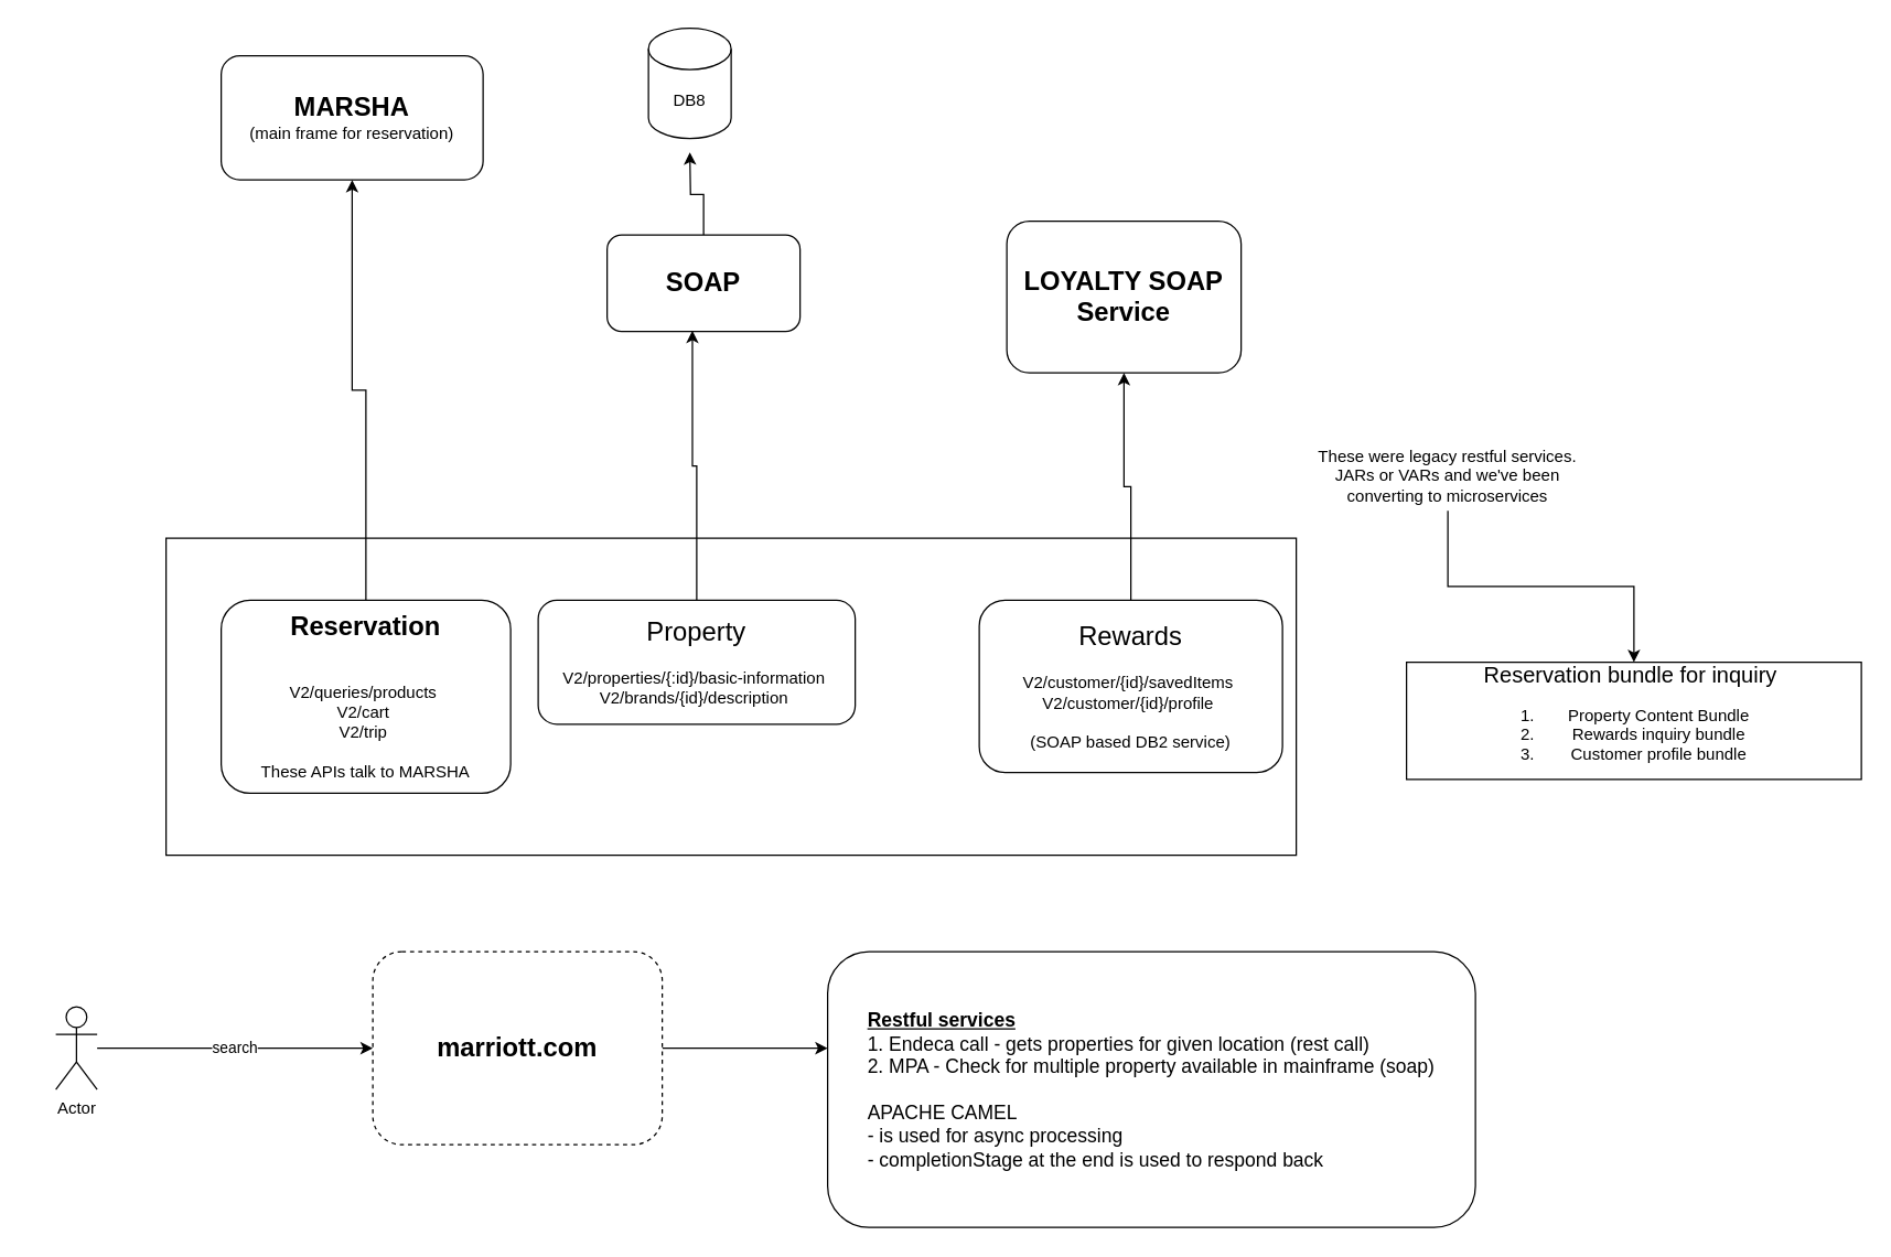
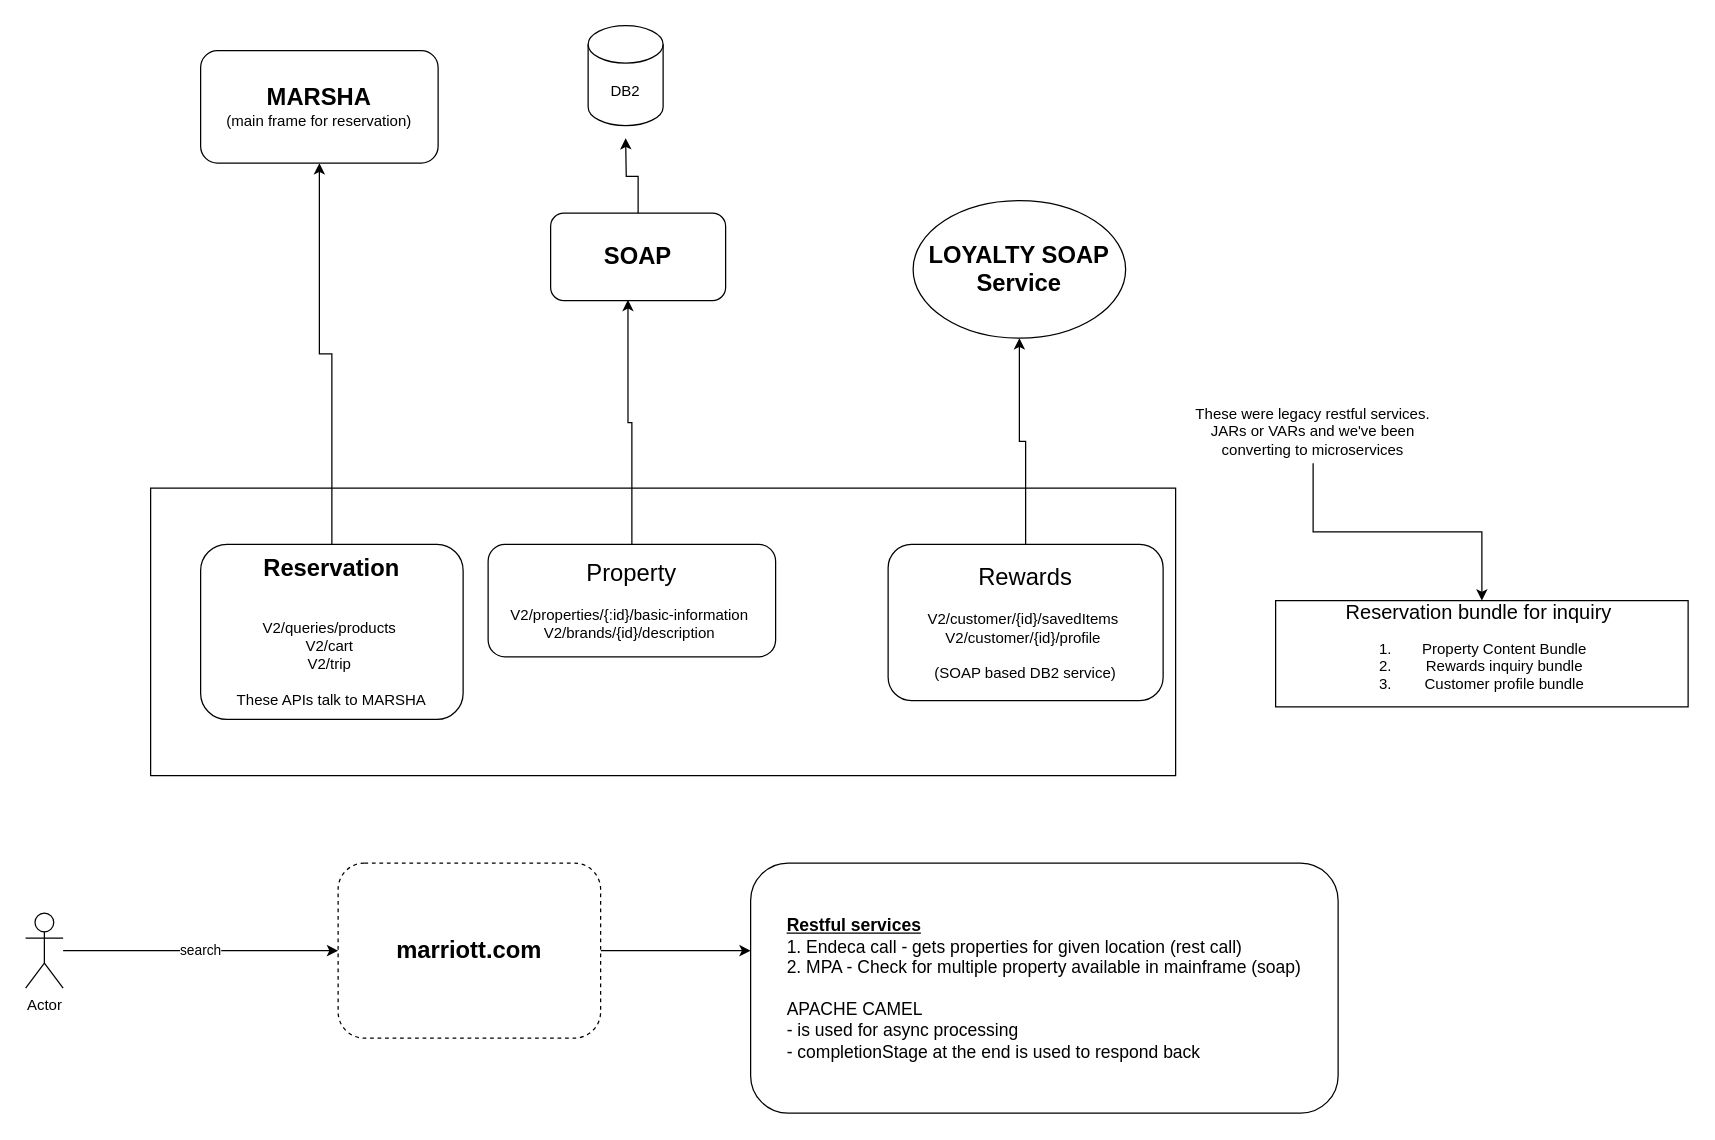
  <mxCell id="0" />
  <mxCell id="1" parent="0" />
  <mxCell id="2" value="&lt;b&gt;&lt;font style=&quot;font-size: 19px;&quot;&gt;MARSHA&lt;/font&gt;&lt;/b&gt;&lt;br&gt;(main frame for reservation)" style="rounded=1;whiteSpace=wrap;html=1;" vertex="1" parent="1"><mxGeometry x="160" y="40" width="190" height="90" as="geometry" /></mxCell>
  <mxCell id="3" style="edgeStyle=orthogonalEdgeStyle;rounded=0;orthogonalLoop=1;jettySize=auto;html=1;" edge="1" parent="1" source="4"><mxGeometry relative="1" as="geometry"><mxPoint x="600" y="760" as="targetPoint" /></mxGeometry></mxCell>
  <mxCell id="4" value="&lt;span style=&quot;font-size: 19px;&quot;&gt;&lt;b&gt;marriott.com&lt;/b&gt;&lt;/span&gt;" style="rounded=1;whiteSpace=wrap;html=1;dashed=1;" vertex="1" parent="1"><mxGeometry x="270" y="690" width="210" height="140" as="geometry" /></mxCell>
  <mxCell id="5" value="search" style="edgeStyle=orthogonalEdgeStyle;rounded=0;orthogonalLoop=1;jettySize=auto;html=1;" edge="1" parent="1" source="6" target="4"><mxGeometry relative="1" as="geometry" /></mxCell>
- <mxCell id="6" value="Actor" style="shape=umlActor;verticalLabelPosition=bottom;verticalAlign=top;html=1;outlineConnect=0;" vertex="1" parent="1"><mxGeometry x="40" y="730" width="30" height="60" as="geometry" /></mxCell>
+ <mxCell id="6" value="Actor" style="shape=umlActor;verticalLabelPosition=bottom;verticalAlign=top;html=1;outlineConnect=0;" vertex="1" parent="1"><mxGeometry x="20" y="730" width="30" height="60" as="geometry" /></mxCell>
  <mxCell id="7" value="&lt;div style=&quot;text-align: left;&quot;&gt;&lt;span style=&quot;font-size: 14px; background-color: initial;&quot;&gt;&lt;u&gt;&lt;b&gt;Restful services&lt;/b&gt;&lt;/u&gt;&lt;/span&gt;&lt;/div&gt;&lt;div style=&quot;text-align: left;&quot;&gt;&lt;span style=&quot;font-size: 14px; background-color: initial;&quot;&gt;1. Endeca call - gets properties for given location (rest call)&lt;/span&gt;&lt;/div&gt;&lt;span style=&quot;font-size: 14px;&quot;&gt;&lt;div style=&quot;text-align: left;&quot;&gt;&lt;span style=&quot;background-color: initial;&quot;&gt;2. MPA - Check for multiple property available in mainframe (soap)&lt;/span&gt;&lt;/div&gt;&lt;div style=&quot;text-align: left;&quot;&gt;&lt;span style=&quot;background-color: initial;&quot;&gt;&lt;br&gt;&lt;/span&gt;&lt;/div&gt;&lt;div style=&quot;text-align: left;&quot;&gt;&lt;span style=&quot;background-color: initial;&quot;&gt;APACHE CAMEL&lt;/span&gt;&lt;/div&gt;&lt;div style=&quot;text-align: left;&quot;&gt;&lt;span style=&quot;background-color: initial;&quot;&gt;- is used for async processing&lt;/span&gt;&lt;/div&gt;&lt;div style=&quot;text-align: left;&quot;&gt;- completionStage at the end is used to respond back&amp;nbsp;&lt;/div&gt;&lt;/span&gt;" style="rounded=1;whiteSpace=wrap;html=1;" vertex="1" parent="1"><mxGeometry x="600" y="690" width="470" height="200" as="geometry" /></mxCell>
  <mxCell id="8" value="" style="group" vertex="1" connectable="0" parent="1"><mxGeometry x="120" y="390" width="820" height="230" as="geometry" /></mxCell>
  <mxCell id="9" value="" style="rounded=0;whiteSpace=wrap;html=1;" vertex="1" parent="8"><mxGeometry width="820" height="230" as="geometry" /></mxCell>
  <mxCell id="10" value="&lt;font style=&quot;font-size: 19px;&quot;&gt;Property&lt;/font&gt;&lt;br&gt;&lt;br&gt;&lt;div&gt;V2/properties/{:id}/basic-information&amp;nbsp;&lt;/div&gt;&lt;div&gt;V2/brands/{id}/description&amp;nbsp;&lt;/div&gt;" style="rounded=1;whiteSpace=wrap;html=1;" vertex="1" parent="8"><mxGeometry x="270" y="45" width="230" height="90" as="geometry" /></mxCell>
  <mxCell id="11" value="&lt;b&gt;&lt;font style=&quot;font-size: 19px;&quot;&gt;Reservation&lt;/font&gt;&lt;/b&gt;&lt;br&gt;&lt;br&gt;&lt;br&gt;&lt;div&gt;V2/queries/products&amp;nbsp;&lt;/div&gt;&lt;div&gt;V2/cart&amp;nbsp;&lt;/div&gt;&lt;div&gt;&lt;span style=&quot;background-color: initial;&quot;&gt;V2/trip&amp;nbsp;&lt;/span&gt;&lt;br&gt;&lt;/div&gt;&lt;div&gt;&lt;span style=&quot;background-color: initial;&quot;&gt;&lt;br&gt;&lt;/span&gt;&lt;/div&gt;&lt;div&gt;&lt;span style=&quot;background-color: initial;&quot;&gt;These APIs talk to MARSHA&lt;/span&gt;&lt;/div&gt;" style="rounded=1;whiteSpace=wrap;html=1;" vertex="1" parent="8"><mxGeometry x="40" y="45" width="210" height="140" as="geometry" /></mxCell>
  <mxCell id="12" value="&lt;font style=&quot;font-size: 19px;&quot;&gt;Rewards&lt;/font&gt;&lt;br&gt;&lt;br&gt;&lt;div&gt;V2/customer/{id}/savedItems&amp;nbsp;&lt;/div&gt;&lt;div&gt;V2/customer/{id}/profile&amp;nbsp;&lt;/div&gt;&lt;div&gt;&lt;br&gt;&lt;/div&gt;&lt;div&gt;(SOAP based DB2 service)&lt;/div&gt;" style="rounded=1;whiteSpace=wrap;html=1;" vertex="1" parent="8"><mxGeometry x="590" y="45" width="220" height="125" as="geometry" /></mxCell>
  <mxCell id="13" value="" style="edgeStyle=orthogonalEdgeStyle;rounded=0;orthogonalLoop=1;jettySize=auto;html=1;" edge="1" parent="1" source="14" target="15"><mxGeometry relative="1" as="geometry" /></mxCell>
  <mxCell id="14" value="These were legacy restful services. JARs or VARs and we've been converting to microservices" style="text;html=1;strokeColor=none;fillColor=none;align=center;verticalAlign=middle;whiteSpace=wrap;rounded=0;" vertex="1" parent="1"><mxGeometry x="940" y="320" width="220" height="50" as="geometry" /></mxCell>
  <mxCell id="15" value="&lt;div&gt;&lt;font style=&quot;font-size: 16px;&quot;&gt;Reservation bundle for inquiry&amp;nbsp;&lt;/font&gt;&lt;/div&gt;&lt;div&gt;&lt;ol&gt;&lt;li&gt;Property Content Bundle&amp;nbsp;&lt;/li&gt;&lt;li&gt;Rewards inquiry bundle&amp;nbsp;&lt;/li&gt;&lt;li&gt;Customer profile bundle&amp;nbsp;&lt;/li&gt;&lt;/ol&gt;&lt;/div&gt;" style="whiteSpace=wrap;html=1;" vertex="1" parent="1"><mxGeometry x="1020" y="480" width="330" height="85" as="geometry" /></mxCell>
- <mxCell id="16" value="&lt;span style=&quot;font-size: 19px;&quot;&gt;&lt;b&gt;LOYALTY SOAP Service&lt;/b&gt;&lt;/span&gt;" style="rounded=1;whiteSpace=wrap;html=1;" vertex="1" parent="1"><mxGeometry x="730" y="160" width="170" height="110" as="geometry" /></mxCell>
+ <mxCell id="16" value="&lt;span style=&quot;font-size: 19px;&quot;&gt;&lt;b&gt;LOYALTY SOAP Service&lt;/b&gt;&lt;/span&gt;" style="ellipse;whiteSpace=wrap;html=1;" vertex="1" parent="1"><mxGeometry x="730" y="160" width="170" height="110" as="geometry" /></mxCell>
  <mxCell id="17" style="edgeStyle=orthogonalEdgeStyle;rounded=0;orthogonalLoop=1;jettySize=auto;html=1;" edge="1" parent="1" source="18"><mxGeometry relative="1" as="geometry"><mxPoint x="500" y="110" as="targetPoint" /></mxGeometry></mxCell>
  <mxCell id="18" value="&lt;span style=&quot;font-size: 19px;&quot;&gt;&lt;b&gt;SOAP&lt;/b&gt;&lt;/span&gt;" style="rounded=1;whiteSpace=wrap;html=1;" vertex="1" parent="1"><mxGeometry x="440" y="170" width="140" height="70" as="geometry" /></mxCell>
  <mxCell id="19" style="edgeStyle=orthogonalEdgeStyle;rounded=0;orthogonalLoop=1;jettySize=auto;html=1;entryX=0.5;entryY=1;entryDx=0;entryDy=0;" edge="1" parent="1" source="11" target="2"><mxGeometry relative="1" as="geometry" /></mxCell>
  <mxCell id="20" style="edgeStyle=orthogonalEdgeStyle;rounded=0;orthogonalLoop=1;jettySize=auto;html=1;entryX=0.442;entryY=0.991;entryDx=0;entryDy=0;entryPerimeter=0;" edge="1" parent="1" source="10" target="18"><mxGeometry relative="1" as="geometry" /></mxCell>
  <mxCell id="21" style="edgeStyle=orthogonalEdgeStyle;rounded=0;orthogonalLoop=1;jettySize=auto;html=1;entryX=0.5;entryY=1;entryDx=0;entryDy=0;" edge="1" parent="1" source="12" target="16"><mxGeometry relative="1" as="geometry" /></mxCell>
- <mxCell id="22" value="DB8" style="shape=cylinder3;whiteSpace=wrap;html=1;boundedLbl=1;backgroundOutline=1;size=15;" vertex="1" parent="1"><mxGeometry x="470" y="20" width="60" height="80" as="geometry" /></mxCell>
+ <mxCell id="22" value="DB2" style="shape=cylinder3;whiteSpace=wrap;html=1;boundedLbl=1;backgroundOutline=1;size=15;" vertex="1" parent="1"><mxGeometry x="470" y="20" width="60" height="80" as="geometry" /></mxCell>
